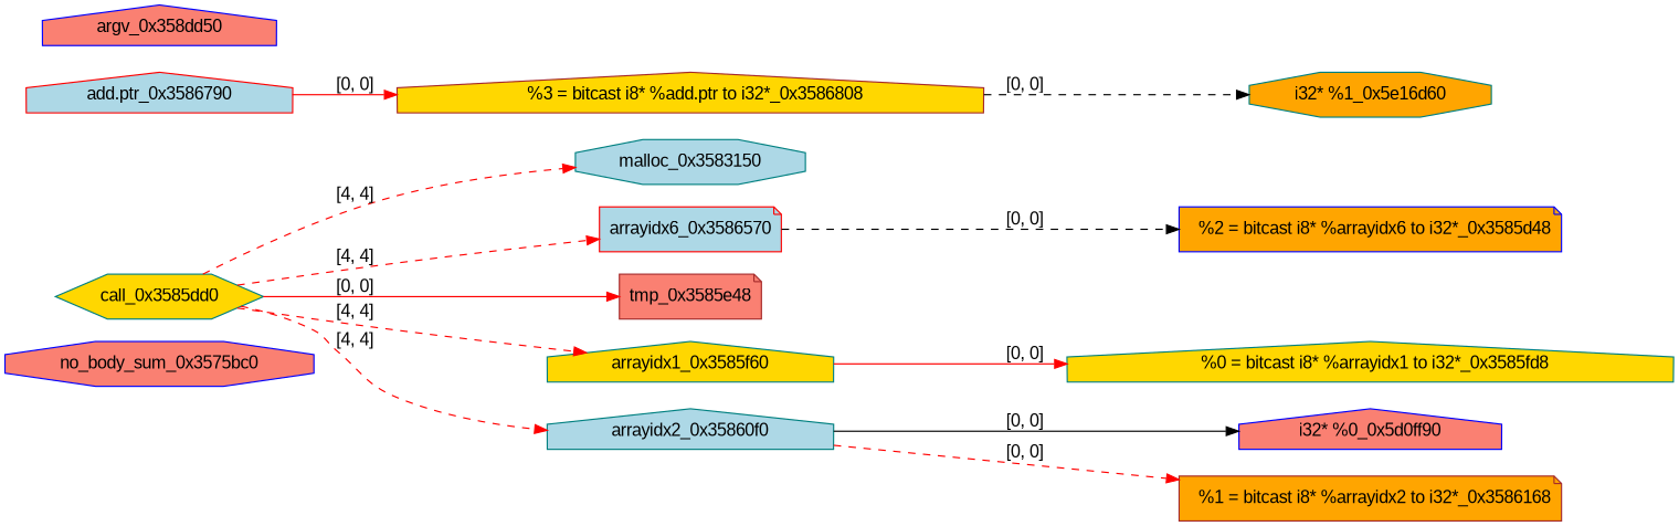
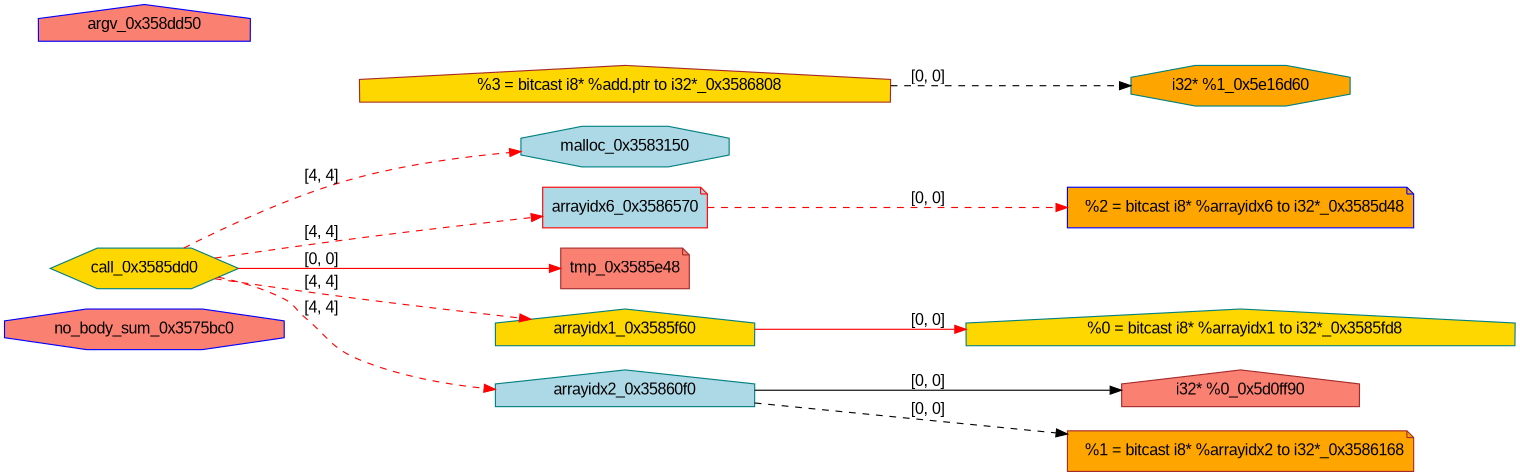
  digraph {
    fontname="Liberation Sans"
    rankdir=LR
    node [color=teal fillcolor=salmon fontname="Liberation Sans" shape=house style=filled]
    edge [color=red fontname="Liberation Sans" style=dashed]
    no_body_sum_0x3575bc0 [color=blue shape=octagon]
    malloc_0x3583150 [fillcolor=lightblue shape=octagon]
    "  %2 = bitcast i8* %arrayidx6 to i32*_0x3585d48" [color=blue fillcolor=orange shape=note]
    arrayidx6_0x3586570 [color=red fillcolor=lightblue shape=note]
    call_0x3585dd0 [fillcolor=gold shape=hexagon]
    tmp_0x3585e48 [color=brown shape=note]
    arrayidx1_0x3585f60 [fillcolor=gold]
    arrayidx2_0x35860f0 [fillcolor=lightblue]
    "  %0 = bitcast i8* %arrayidx1 to i32*_0x3585fd8" [fillcolor=gold]
-   "i32* %0_0x5d0ff90" [color=blue]
+   "i32* %0_0x5d0ff90" [color=brown]
    "  %1 = bitcast i8* %arrayidx2 to i32*_0x3586168" [color=brown fillcolor=orange shape=note]
-   "add.ptr_0x3586790" [color=red fillcolor=lightblue]
    "  %3 = bitcast i8* %add.ptr to i32*_0x3586808" [color=brown fillcolor=gold]
    "i32* %1_0x5e16d60" [fillcolor=orange shape=octagon]
    argv_0x358dd50 [color=blue]
-   arrayidx6_0x3586570 -> "  %2 = bitcast i8* %arrayidx6 to i32*_0x3585d48" [color=black label="[0, 0]"]
+   arrayidx6_0x3586570 -> "  %2 = bitcast i8* %arrayidx6 to i32*_0x3585d48" [label="[0, 0]"]
    call_0x3585dd0 -> malloc_0x3583150 [label="[4, 4]"]
    call_0x3585dd0 -> arrayidx6_0x3586570 [label="[4, 4]"]
    call_0x3585dd0 -> tmp_0x3585e48 [label="[0, 0]" style=solid]
    call_0x3585dd0 -> arrayidx1_0x3585f60 [label="[4, 4]"]
    call_0x3585dd0 -> arrayidx2_0x35860f0 [label="[4, 4]"]
    arrayidx1_0x3585f60 -> "  %0 = bitcast i8* %arrayidx1 to i32*_0x3585fd8" [label="[0, 0]" style=solid]
    arrayidx2_0x35860f0 -> "i32* %0_0x5d0ff90" [label="[0, 0]" style=solid color=""]
-   arrayidx2_0x35860f0 -> "  %1 = bitcast i8* %arrayidx2 to i32*_0x3586168" [label="[0, 0]"]
-   "add.ptr_0x3586790" -> "  %3 = bitcast i8* %add.ptr to i32*_0x3586808" [label="[0, 0]" style=solid]
+   arrayidx2_0x35860f0 -> "  %1 = bitcast i8* %arrayidx2 to i32*_0x3586168" [color=black label="[0, 0]"]
    "  %3 = bitcast i8* %add.ptr to i32*_0x3586808" -> "i32* %1_0x5e16d60" [label="[0, 0]" color=""]
  }
